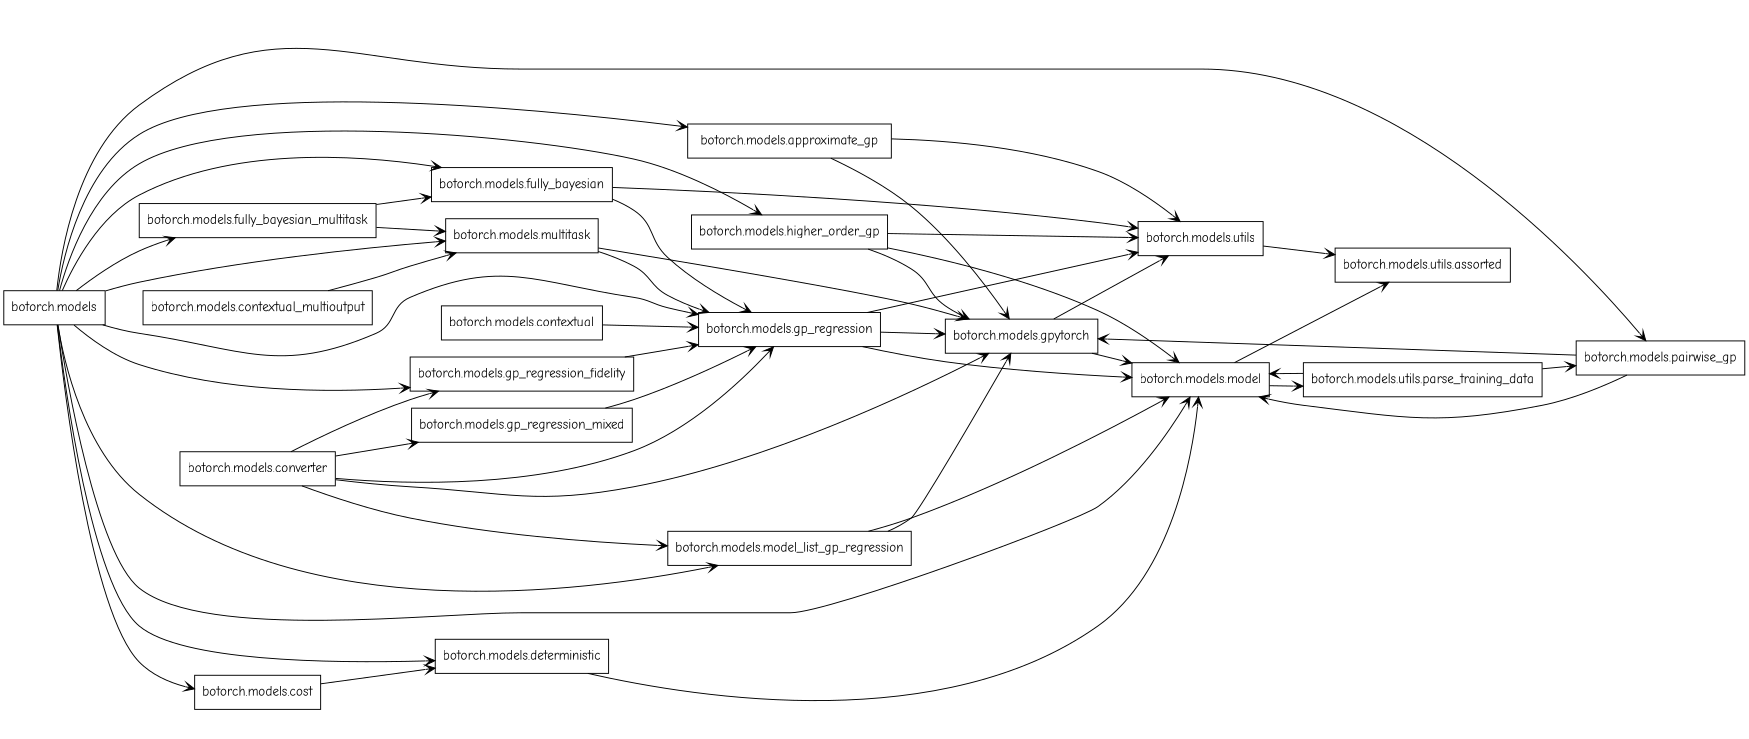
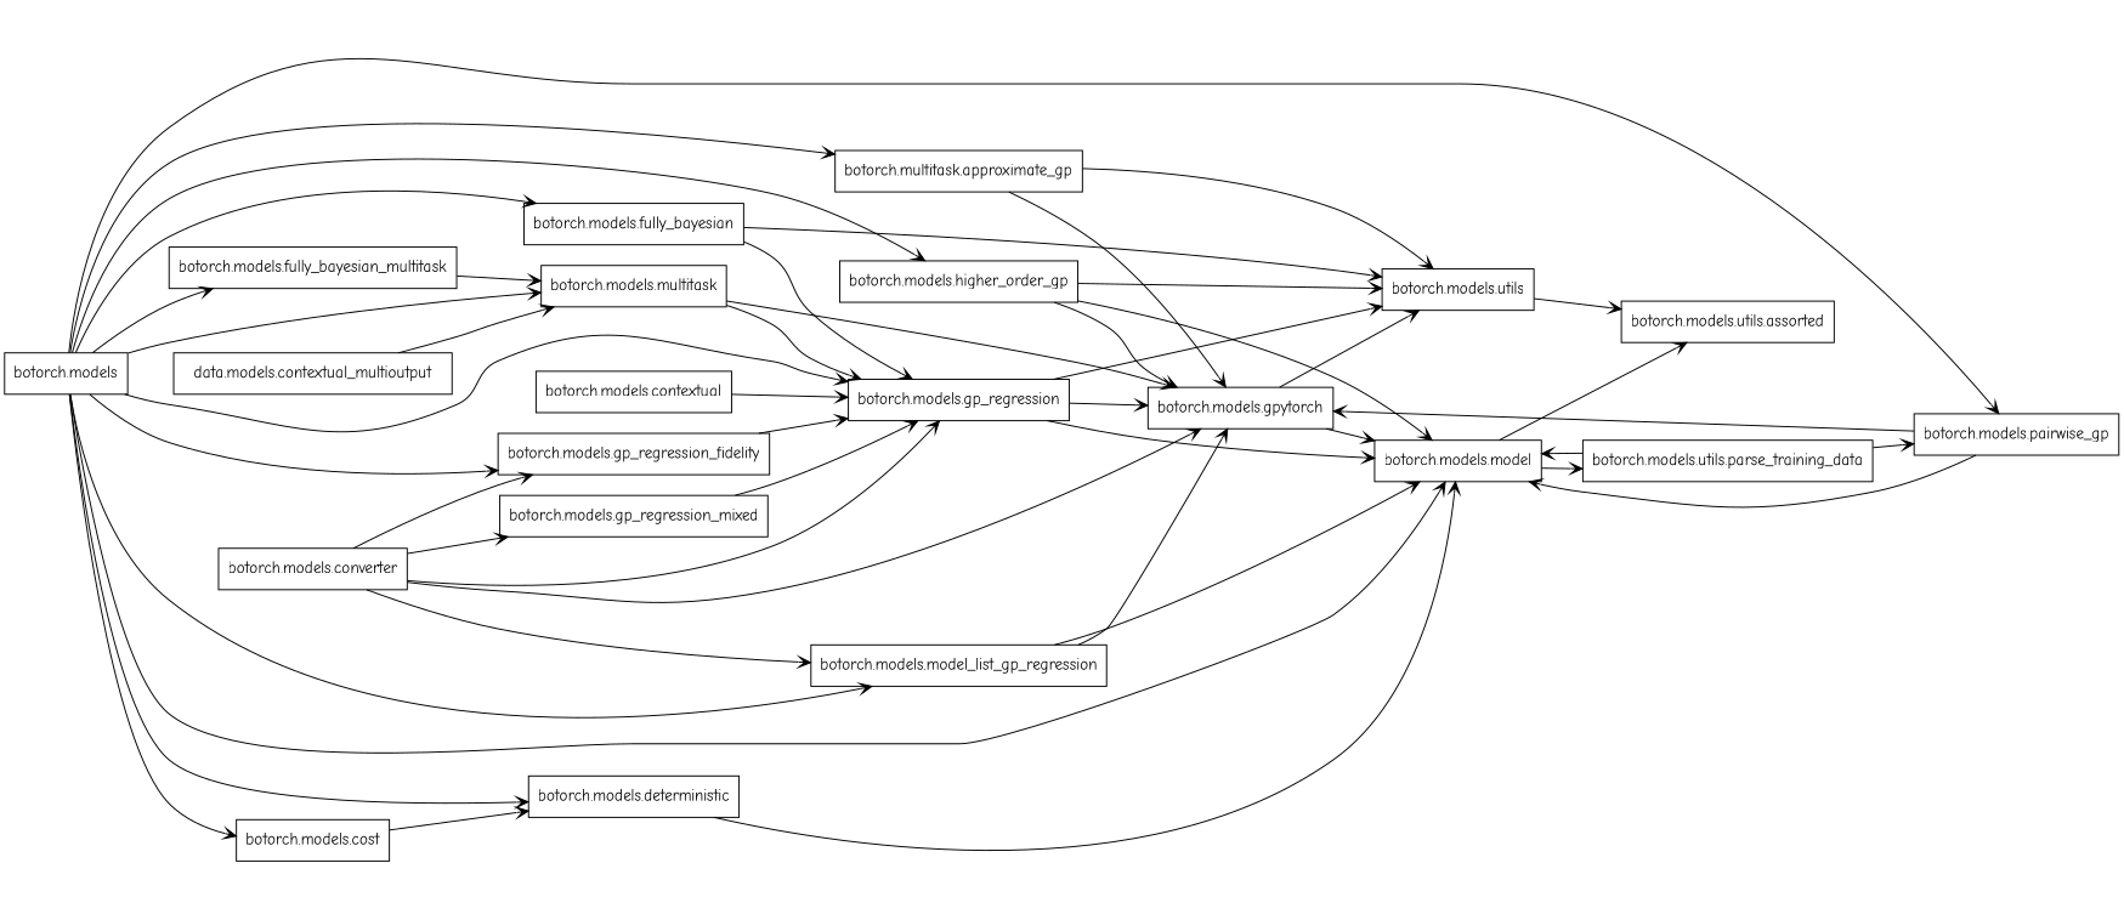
  digraph {
    fontname="Comic Neue"
    rankdir=LR
    node [color=black fontname="Comic Neue" shape=box style=solid]
    edge [arrowhead=open arrowtail=none fontname="Comic Neue"]
    n1 [label="botorch.models"]
-   n2 [label="botorch.models.approximate_gp"]
+   n2 [label="botorch.multitask.approximate_gp"]
    n3 [label="botorch.models.cost"]
    n4 [label="botorch.models.deterministic"]
    n5 [label="botorch.models.fully_bayesian"]
    n6 [label="botorch.models.fully_bayesian_multitask"]
    n7 [label="botorch.models.gp_regression"]
    n8 [label="botorch.models.gp_regression_fidelity"]
    n9 [label="botorch.models.higher_order_gp"]
    n10 [label="botorch.models.model"]
    n11 [label="botorch.models.model_list_gp_regression"]
    n12 [label="botorch.models.multitask"]
    n13 [label="botorch.models.pairwise_gp"]
    n14 [label="botorch.models.gpytorch"]
    n15 [label="botorch.models.utils"]
    n16 [label="botorch.models.gp_regression_mixed"]
    n17 [label="botorch.models.utils.assorted"]
    n18 [label="botorch.models.utils.parse_training_data"]
    n19 [label="botorch.models.contextual"]
-   n20 [label="botorch.models.contextual_multioutput"]
+   n20 [label="data.models.contextual_multioutput"]
    n21 [label="botorch.models.converter"]
    n1 -> n2
    n1 -> n3
    n1 -> n4
    n1 -> n5
    n1 -> n6
    n1 -> n7
    n1 -> n8
    n1 -> n9
    n1 -> n10
    n1 -> n11
    n1 -> n12
    n1 -> n13
    n2 -> n14
    n2 -> n15
    n3 -> n4
    n4 -> n10
    n5 -> n7
    n5 -> n15
-   n6 -> n5
    n6 -> n12
    n7 -> n10
    n7 -> n14
    n7 -> n15
    n8 -> n7
    n9 -> n10
    n9 -> n14
    n9 -> n15
    n10 -> n17
    n10 -> n18
    n11 -> n10
    n11 -> n14
    n12 -> n7
    n12 -> n14
    n13 -> n10
    n13 -> n14
    n14 -> n10
    n14 -> n15
    n15 -> n17
    n16 -> n7
    n18 -> n10
    n18 -> n13
    n19 -> n7
    n20 -> n12
    n21 -> n7
    n21 -> n8
    n21 -> n11
    n21 -> n14
    n21 -> n16
  }
